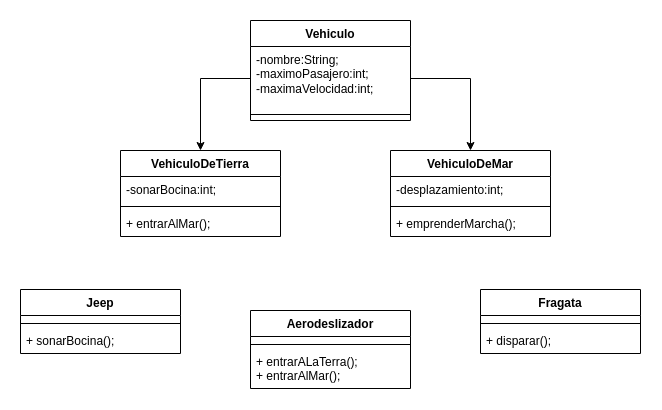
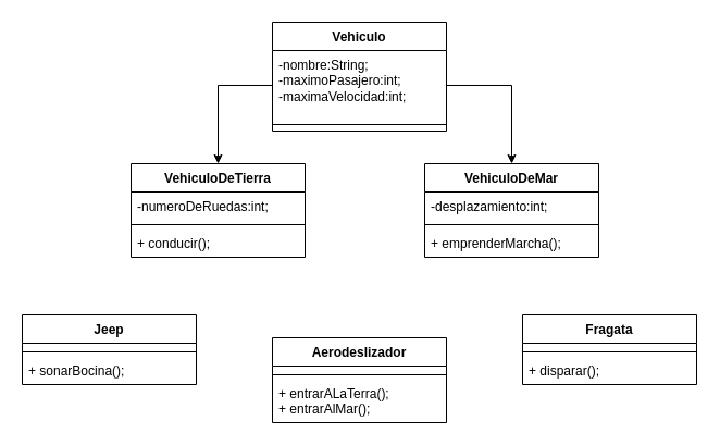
  <mxCell id="0" />
  <mxCell id="1" parent="0" />
  <mxCell id="2" value="Vehiculo" style="swimlane;fontStyle=1;align=center;verticalAlign=top;childLayout=stackLayout;horizontal=1;startSize=26;horizontalStack=0;resizeParent=1;resizeParentMax=0;resizeLast=0;collapsible=1;marginBottom=0;whiteSpace=wrap;html=1;" vertex="1" parent="1"><mxGeometry x="250" y="20" width="160" height="100" as="geometry" /></mxCell>
  <mxCell id="3" value="-nombre:String;&lt;br&gt;-maximoPasajero:int;&lt;br&gt;-maximaVelocidad:int;" style="text;strokeColor=none;fillColor=none;align=left;verticalAlign=top;spacingLeft=4;spacingRight=4;overflow=hidden;rotatable=0;points=[[0,0.5],[1,0.5]];portConstraint=eastwest;whiteSpace=wrap;html=1;" vertex="1" parent="2"><mxGeometry y="26" width="160" height="64" as="geometry" /></mxCell>
  <mxCell id="4" value="" style="line;strokeWidth=1;fillColor=none;align=left;verticalAlign=middle;spacingTop=-1;spacingLeft=3;spacingRight=3;rotatable=0;labelPosition=right;points=[];portConstraint=eastwest;strokeColor=inherit;" vertex="1" parent="2"><mxGeometry y="90" width="160" height="8" as="geometry" /></mxCell>
  <mxCell id="5" value="+ method(type): type" style="text;strokeColor=none;fillColor=none;align=left;verticalAlign=top;spacingLeft=4;spacingRight=4;overflow=hidden;rotatable=0;points=[[0,0.5],[1,0.5]];portConstraint=eastwest;whiteSpace=wrap;html=1;" vertex="1" parent="2"><mxGeometry y="98" width="160" height="2" as="geometry" /></mxCell>
  <mxCell id="6" value="VehiculoDeTierra" style="swimlane;fontStyle=1;align=center;verticalAlign=top;childLayout=stackLayout;horizontal=1;startSize=26;horizontalStack=0;resizeParent=1;resizeParentMax=0;resizeLast=0;collapsible=1;marginBottom=0;whiteSpace=wrap;html=1;" vertex="1" parent="1"><mxGeometry x="120" y="150" width="160" height="86" as="geometry" /></mxCell>
- <mxCell id="7" value="-sonarBocina:int;" style="text;strokeColor=none;fillColor=none;align=left;verticalAlign=top;spacingLeft=4;spacingRight=4;overflow=hidden;rotatable=0;points=[[0,0.5],[1,0.5]];portConstraint=eastwest;whiteSpace=wrap;html=1;" vertex="1" parent="6"><mxGeometry y="26" width="160" height="26" as="geometry" /></mxCell>
+ <mxCell id="7" value="-numeroDeRuedas:int;" style="text;strokeColor=none;fillColor=none;align=left;verticalAlign=top;spacingLeft=4;spacingRight=4;overflow=hidden;rotatable=0;points=[[0,0.5],[1,0.5]];portConstraint=eastwest;whiteSpace=wrap;html=1;" vertex="1" parent="6"><mxGeometry y="26" width="160" height="26" as="geometry" /></mxCell>
  <mxCell id="8" value="" style="line;strokeWidth=1;fillColor=none;align=left;verticalAlign=middle;spacingTop=-1;spacingLeft=3;spacingRight=3;rotatable=0;labelPosition=right;points=[];portConstraint=eastwest;strokeColor=inherit;" vertex="1" parent="6"><mxGeometry y="52" width="160" height="8" as="geometry" /></mxCell>
- <mxCell id="9" value="+ entrarAlMar();" style="text;strokeColor=none;fillColor=none;align=left;verticalAlign=top;spacingLeft=4;spacingRight=4;overflow=hidden;rotatable=0;points=[[0,0.5],[1,0.5]];portConstraint=eastwest;whiteSpace=wrap;html=1;" vertex="1" parent="6"><mxGeometry y="60" width="160" height="26" as="geometry" /></mxCell>
+ <mxCell id="9" value="+ conducir();" style="text;strokeColor=none;fillColor=none;align=left;verticalAlign=top;spacingLeft=4;spacingRight=4;overflow=hidden;rotatable=0;points=[[0,0.5],[1,0.5]];portConstraint=eastwest;whiteSpace=wrap;html=1;" vertex="1" parent="6"><mxGeometry y="60" width="160" height="26" as="geometry" /></mxCell>
  <mxCell id="10" value="VehiculoDeMar" style="swimlane;fontStyle=1;align=center;verticalAlign=top;childLayout=stackLayout;horizontal=1;startSize=26;horizontalStack=0;resizeParent=1;resizeParentMax=0;resizeLast=0;collapsible=1;marginBottom=0;whiteSpace=wrap;html=1;" vertex="1" parent="1"><mxGeometry x="390" y="150" width="160" height="86" as="geometry" /></mxCell>
  <mxCell id="11" value="-desplazamiento:int;" style="text;strokeColor=none;fillColor=none;align=left;verticalAlign=top;spacingLeft=4;spacingRight=4;overflow=hidden;rotatable=0;points=[[0,0.5],[1,0.5]];portConstraint=eastwest;whiteSpace=wrap;html=1;" vertex="1" parent="10"><mxGeometry y="26" width="160" height="26" as="geometry" /></mxCell>
  <mxCell id="12" value="" style="line;strokeWidth=1;fillColor=none;align=left;verticalAlign=middle;spacingTop=-1;spacingLeft=3;spacingRight=3;rotatable=0;labelPosition=right;points=[];portConstraint=eastwest;strokeColor=inherit;" vertex="1" parent="10"><mxGeometry y="52" width="160" height="8" as="geometry" /></mxCell>
  <mxCell id="13" value="+ emprenderMarcha();" style="text;strokeColor=none;fillColor=none;align=left;verticalAlign=top;spacingLeft=4;spacingRight=4;overflow=hidden;rotatable=0;points=[[0,0.5],[1,0.5]];portConstraint=eastwest;whiteSpace=wrap;html=1;" vertex="1" parent="10"><mxGeometry y="60" width="160" height="26" as="geometry" /></mxCell>
  <mxCell id="14" value="Jeep" style="swimlane;fontStyle=1;align=center;verticalAlign=top;childLayout=stackLayout;horizontal=1;startSize=26;horizontalStack=0;resizeParent=1;resizeParentMax=0;resizeLast=0;collapsible=1;marginBottom=0;whiteSpace=wrap;html=1;" vertex="1" parent="1"><mxGeometry x="20" y="289" width="160" height="64" as="geometry" /></mxCell>
  <mxCell id="15" value="+ field: type" style="text;strokeColor=none;fillColor=none;align=left;verticalAlign=top;spacingLeft=4;spacingRight=4;overflow=hidden;rotatable=0;points=[[0,0.5],[1,0.5]];portConstraint=eastwest;whiteSpace=wrap;html=1;" vertex="1" parent="14"><mxGeometry y="26" width="160" height="4" as="geometry" /></mxCell>
  <mxCell id="16" value="" style="line;strokeWidth=1;fillColor=none;align=left;verticalAlign=middle;spacingTop=-1;spacingLeft=3;spacingRight=3;rotatable=0;labelPosition=right;points=[];portConstraint=eastwest;strokeColor=inherit;" vertex="1" parent="14"><mxGeometry y="30" width="160" height="8" as="geometry" /></mxCell>
  <mxCell id="17" value="+ sonarBocina();" style="text;strokeColor=none;fillColor=none;align=left;verticalAlign=top;spacingLeft=4;spacingRight=4;overflow=hidden;rotatable=0;points=[[0,0.5],[1,0.5]];portConstraint=eastwest;whiteSpace=wrap;html=1;" vertex="1" parent="14"><mxGeometry y="38" width="160" height="26" as="geometry" /></mxCell>
  <mxCell id="18" value="Aerodeslizador" style="swimlane;fontStyle=1;align=center;verticalAlign=top;childLayout=stackLayout;horizontal=1;startSize=26;horizontalStack=0;resizeParent=1;resizeParentMax=0;resizeLast=0;collapsible=1;marginBottom=0;whiteSpace=wrap;html=1;" vertex="1" parent="1"><mxGeometry x="250" y="310" width="160" height="78" as="geometry" /></mxCell>
  <mxCell id="19" value="+ field: type" style="text;strokeColor=none;fillColor=none;align=left;verticalAlign=top;spacingLeft=4;spacingRight=4;overflow=hidden;rotatable=0;points=[[0,0.5],[1,0.5]];portConstraint=eastwest;whiteSpace=wrap;html=1;" vertex="1" parent="18"><mxGeometry y="26" width="160" height="4" as="geometry" /></mxCell>
  <mxCell id="20" value="" style="line;strokeWidth=1;fillColor=none;align=left;verticalAlign=middle;spacingTop=-1;spacingLeft=3;spacingRight=3;rotatable=0;labelPosition=right;points=[];portConstraint=eastwest;strokeColor=inherit;" vertex="1" parent="18"><mxGeometry y="30" width="160" height="8" as="geometry" /></mxCell>
  <mxCell id="21" value="+ entrarALaTerra();&lt;br&gt;+ entrarAlMar();" style="text;strokeColor=none;fillColor=none;align=left;verticalAlign=top;spacingLeft=4;spacingRight=4;overflow=hidden;rotatable=0;points=[[0,0.5],[1,0.5]];portConstraint=eastwest;whiteSpace=wrap;html=1;" vertex="1" parent="18"><mxGeometry y="38" width="160" height="40" as="geometry" /></mxCell>
  <mxCell id="22" value="Fragata" style="swimlane;fontStyle=1;align=center;verticalAlign=top;childLayout=stackLayout;horizontal=1;startSize=26;horizontalStack=0;resizeParent=1;resizeParentMax=0;resizeLast=0;collapsible=1;marginBottom=0;whiteSpace=wrap;html=1;" vertex="1" parent="1"><mxGeometry x="480" y="289" width="160" height="64" as="geometry" /></mxCell>
  <mxCell id="23" value="+ field: type" style="text;strokeColor=none;fillColor=none;align=left;verticalAlign=top;spacingLeft=4;spacingRight=4;overflow=hidden;rotatable=0;points=[[0,0.5],[1,0.5]];portConstraint=eastwest;whiteSpace=wrap;html=1;" vertex="1" parent="22"><mxGeometry y="26" width="160" height="4" as="geometry" /></mxCell>
  <mxCell id="24" value="" style="line;strokeWidth=1;fillColor=none;align=left;verticalAlign=middle;spacingTop=-1;spacingLeft=3;spacingRight=3;rotatable=0;labelPosition=right;points=[];portConstraint=eastwest;strokeColor=inherit;" vertex="1" parent="22"><mxGeometry y="30" width="160" height="8" as="geometry" /></mxCell>
  <mxCell id="25" value="+ disparar();" style="text;strokeColor=none;fillColor=none;align=left;verticalAlign=top;spacingLeft=4;spacingRight=4;overflow=hidden;rotatable=0;points=[[0,0.5],[1,0.5]];portConstraint=eastwest;whiteSpace=wrap;html=1;" vertex="1" parent="22"><mxGeometry y="38" width="160" height="26" as="geometry" /></mxCell>
  <mxCell id="26" style="edgeStyle=orthogonalEdgeStyle;rounded=0;orthogonalLoop=1;jettySize=auto;html=1;entryX=0.5;entryY=0;entryDx=0;entryDy=0;" edge="1" parent="1" source="3" target="10"><mxGeometry relative="1" as="geometry" /></mxCell>
  <mxCell id="27" style="edgeStyle=orthogonalEdgeStyle;rounded=0;orthogonalLoop=1;jettySize=auto;html=1;exitX=0;exitY=0.5;exitDx=0;exitDy=0;entryX=0.5;entryY=0;entryDx=0;entryDy=0;" edge="1" parent="1" source="3" target="6"><mxGeometry relative="1" as="geometry" /></mxCell>
